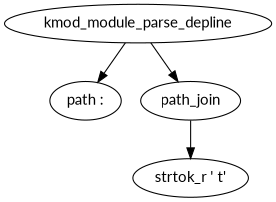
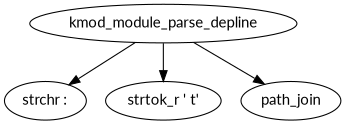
  digraph {
    fontname=Lato
    node [fontname=Lato]
    edge [fontname=Lato]
    kmod_module_parse_depline
-   "strchr :" [label="path :"]
+   "strchr :"
    "strtok_r ' \t'"
    path_join
    kmod_module_parse_depline -> "strchr :"
-   path_join -> "strtok_r ' \t'"
+   kmod_module_parse_depline -> "strtok_r ' \t'"
    kmod_module_parse_depline -> path_join
  }
